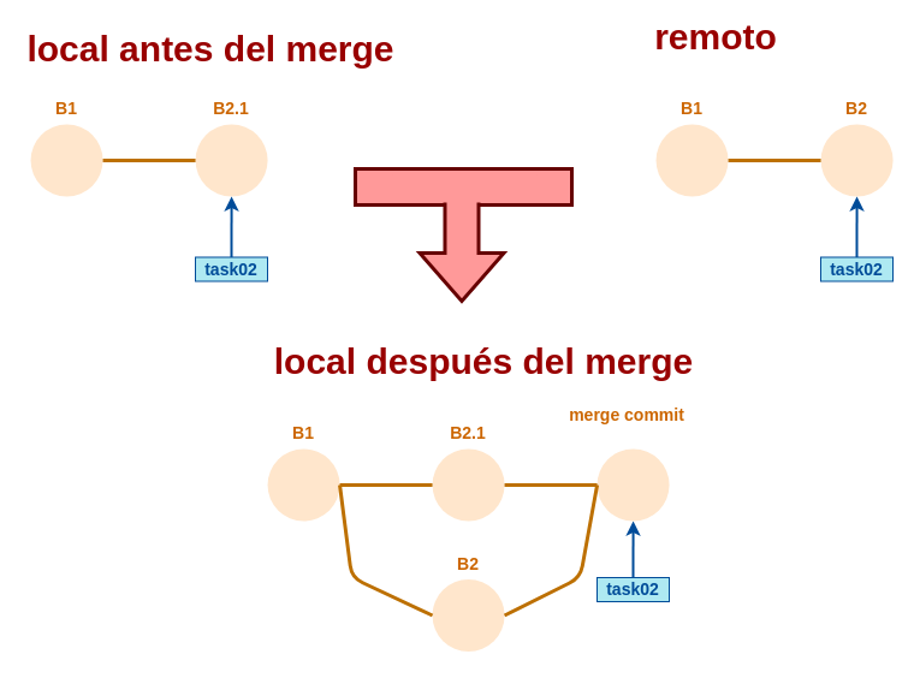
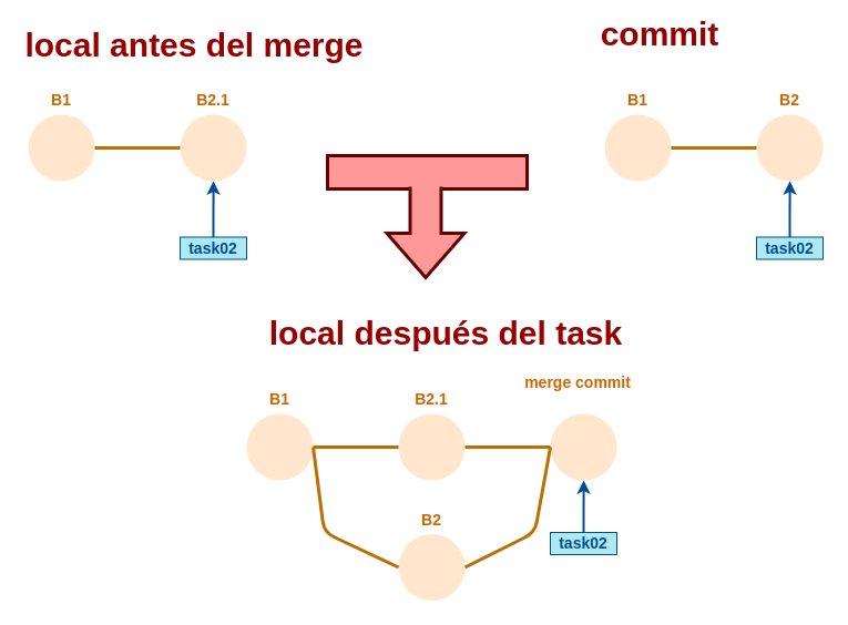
  <mxCell id="0" />
  <mxCell id="1" parent="0" />
  <mxCell id="2" value="" style="rounded=0;whiteSpace=wrap;html=1;strokeColor=#660000;strokeWidth=3;fillColor=#FF9999;fontSize=30;fontColor=#990000;" vertex="1" parent="1"><mxGeometry x="295" y="140" width="180" height="30" as="geometry" /></mxCell>
  <mxCell id="3" value="" style="ellipse;whiteSpace=wrap;html=1;aspect=fixed;fillColor=#FFE6CC;strokeColor=none;" parent="1" vertex="1"><mxGeometry x="25.059" y="103" width="60" height="60" as="geometry" /></mxCell>
  <mxCell id="4" value="" style="ellipse;whiteSpace=wrap;html=1;aspect=fixed;fillColor=#FFE6CC;strokeColor=none;" parent="1" vertex="1"><mxGeometry x="162.059" y="103" width="60" height="60" as="geometry" /></mxCell>
  <mxCell id="5" value="" style="endArrow=none;html=1;entryX=1;entryY=0.5;entryDx=0;entryDy=0;exitX=0;exitY=0.5;exitDx=0;exitDy=0;endFill=0;fillColor=#f0a30a;strokeColor=#BD7000;strokeWidth=3;" parent="1" source="4" target="3" edge="1"><mxGeometry width="50" height="50" relative="1" as="geometry"><mxPoint x="25.059" y="253" as="sourcePoint" /><mxPoint x="75.059" y="203" as="targetPoint" /></mxGeometry></mxCell>
  <mxCell id="6" value="B1" style="text;html=1;strokeColor=none;fillColor=none;align=center;verticalAlign=middle;whiteSpace=wrap;rounded=0;fontStyle=1;fontSize=14;fontColor=#CC6600;" parent="1" vertex="1"><mxGeometry x="35.059" y="80" width="40" height="20" as="geometry" /></mxCell>
  <mxCell id="7" value="B2.1" style="text;html=1;strokeColor=none;fillColor=none;align=center;verticalAlign=middle;whiteSpace=wrap;rounded=0;fontStyle=1;fontSize=14;fontColor=#CC6600;" parent="1" vertex="1"><mxGeometry x="172.059" y="80" width="40" height="20" as="geometry" /></mxCell>
  <mxCell id="8" value="task02" style="text;html=1;strokeColor=#004C99;fillColor=#AEE9F2;align=center;verticalAlign=middle;whiteSpace=wrap;rounded=0;fontStyle=1;fontSize=14;fontColor=#004C99;" vertex="1" parent="1"><mxGeometry x="162" y="213.5" width="60" height="20" as="geometry" /></mxCell>
  <mxCell id="9" value="" style="endArrow=classic;html=1;strokeColor=#004C99;fillColor=#FFB366;fontColor=#07733D;exitX=0.5;exitY=0;exitDx=0;exitDy=0;strokeWidth=2;entryX=0.5;entryY=1;entryDx=0;entryDy=0;" edge="1" parent="1" source="8" target="4"><mxGeometry width="50" height="50" relative="1" as="geometry"><mxPoint x="202" y="56" as="sourcePoint" /><mxPoint x="225" y="180" as="targetPoint" /></mxGeometry></mxCell>
  <mxCell id="10" value="local antes del merge" style="text;html=1;strokeColor=none;fillColor=none;align=center;verticalAlign=middle;whiteSpace=wrap;rounded=0;fontSize=30;fontColor=#990000;fontStyle=1" vertex="1" parent="1"><mxGeometry x="20" y="30" width="310" height="20" as="geometry" /></mxCell>
  <mxCell id="11" value="" style="ellipse;whiteSpace=wrap;html=1;aspect=fixed;fillColor=#FFE6CC;strokeColor=none;" vertex="1" parent="1"><mxGeometry x="545.059" y="103" width="60" height="60" as="geometry" /></mxCell>
  <mxCell id="12" value="" style="ellipse;whiteSpace=wrap;html=1;aspect=fixed;fillColor=#FFE6CC;strokeColor=none;" vertex="1" parent="1"><mxGeometry x="682.059" y="103" width="60" height="60" as="geometry" /></mxCell>
  <mxCell id="13" value="" style="endArrow=none;html=1;entryX=1;entryY=0.5;entryDx=0;entryDy=0;exitX=0;exitY=0.5;exitDx=0;exitDy=0;endFill=0;fillColor=#f0a30a;strokeColor=#BD7000;strokeWidth=3;" edge="1" parent="1" source="12" target="11"><mxGeometry width="50" height="50" relative="1" as="geometry"><mxPoint x="545.059" y="253" as="sourcePoint" /><mxPoint x="595.059" y="203" as="targetPoint" /></mxGeometry></mxCell>
  <mxCell id="14" value="B1" style="text;html=1;strokeColor=none;fillColor=none;align=center;verticalAlign=middle;whiteSpace=wrap;rounded=0;fontStyle=1;fontSize=14;fontColor=#CC6600;" vertex="1" parent="1"><mxGeometry x="555.059" y="80" width="40" height="20" as="geometry" /></mxCell>
  <mxCell id="15" value="B2" style="text;html=1;strokeColor=none;fillColor=none;align=center;verticalAlign=middle;whiteSpace=wrap;rounded=0;fontStyle=1;fontSize=14;fontColor=#CC6600;" vertex="1" parent="1"><mxGeometry x="692.059" y="80" width="40" height="20" as="geometry" /></mxCell>
  <mxCell id="16" value="task02" style="text;html=1;strokeColor=#004C99;fillColor=#AEE9F2;align=center;verticalAlign=middle;whiteSpace=wrap;rounded=0;fontStyle=1;fontSize=14;fontColor=#004C99;" vertex="1" parent="1"><mxGeometry x="682" y="213.5" width="60" height="20" as="geometry" /></mxCell>
  <mxCell id="17" value="" style="endArrow=classic;html=1;strokeColor=#004C99;fillColor=#FFB366;fontColor=#07733D;exitX=0.5;exitY=0;exitDx=0;exitDy=0;strokeWidth=2;entryX=0.5;entryY=1;entryDx=0;entryDy=0;" edge="1" parent="1" source="16" target="12"><mxGeometry width="50" height="50" relative="1" as="geometry"><mxPoint x="722" y="56" as="sourcePoint" /><mxPoint x="745" y="180" as="targetPoint" /></mxGeometry></mxCell>
- <mxCell id="18" value="remoto" style="text;html=1;strokeColor=none;fillColor=none;align=center;verticalAlign=middle;whiteSpace=wrap;rounded=0;fontSize=30;fontColor=#990000;fontStyle=1" vertex="1" parent="1"><mxGeometry x="545" y="20" width="100" height="20" as="geometry" /></mxCell>
+ <mxCell id="18" value="commit" style="text;html=1;strokeColor=none;fillColor=none;align=center;verticalAlign=middle;whiteSpace=wrap;rounded=0;fontSize=30;fontColor=#990000;fontStyle=1" vertex="1" parent="1"><mxGeometry x="545" y="20" width="100" height="20" as="geometry" /></mxCell>
  <mxCell id="19" value="" style="ellipse;whiteSpace=wrap;html=1;aspect=fixed;fillColor=#FFE6CC;strokeColor=none;" vertex="1" parent="1"><mxGeometry x="222.059" y="373" width="60" height="60" as="geometry" /></mxCell>
  <mxCell id="20" value="" style="ellipse;whiteSpace=wrap;html=1;aspect=fixed;fillColor=#FFE6CC;strokeColor=none;" vertex="1" parent="1"><mxGeometry x="359.059" y="373" width="60" height="60" as="geometry" /></mxCell>
  <mxCell id="21" value="" style="endArrow=none;html=1;entryX=1;entryY=0.5;entryDx=0;entryDy=0;exitX=0;exitY=0.5;exitDx=0;exitDy=0;endFill=0;fillColor=#f0a30a;strokeColor=#BD7000;strokeWidth=3;" edge="1" parent="1" source="20" target="19"><mxGeometry width="50" height="50" relative="1" as="geometry"><mxPoint x="222.059" y="523" as="sourcePoint" /><mxPoint x="272.059" y="473" as="targetPoint" /></mxGeometry></mxCell>
  <mxCell id="22" value="B1" style="text;html=1;strokeColor=none;fillColor=none;align=center;verticalAlign=middle;whiteSpace=wrap;rounded=0;fontStyle=1;fontSize=14;fontColor=#CC6600;" vertex="1" parent="1"><mxGeometry x="232.059" y="350" width="40" height="20" as="geometry" /></mxCell>
  <mxCell id="23" value="B2.1" style="text;html=1;strokeColor=none;fillColor=none;align=center;verticalAlign=middle;whiteSpace=wrap;rounded=0;fontStyle=1;fontSize=14;fontColor=#CC6600;" vertex="1" parent="1"><mxGeometry x="369.059" y="350" width="40" height="20" as="geometry" /></mxCell>
  <mxCell id="24" value="task02" style="text;html=1;strokeColor=#004C99;fillColor=#AEE9F2;align=center;verticalAlign=middle;whiteSpace=wrap;rounded=0;fontStyle=1;fontSize=14;fontColor=#004C99;" vertex="1" parent="1"><mxGeometry x="496" y="480" width="60" height="20" as="geometry" /></mxCell>
  <mxCell id="25" value="" style="endArrow=classic;html=1;strokeColor=#004C99;fillColor=#FFB366;fontColor=#07733D;exitX=0.5;exitY=0;exitDx=0;exitDy=0;strokeWidth=2;entryX=0.5;entryY=1;entryDx=0;entryDy=0;" edge="1" parent="1" source="24" target="27"><mxGeometry width="50" height="50" relative="1" as="geometry"><mxPoint x="399" y="326" as="sourcePoint" /><mxPoint x="422" y="450" as="targetPoint" /></mxGeometry></mxCell>
- <mxCell id="26" value="local después del merge" style="text;html=1;strokeColor=none;fillColor=none;align=center;verticalAlign=middle;whiteSpace=wrap;rounded=0;fontSize=30;fontColor=#990000;fontStyle=1" vertex="1" parent="1"><mxGeometry x="222" y="290" width="360" height="20" as="geometry" /></mxCell>
+ <mxCell id="26" value="local después del task" style="text;html=1;strokeColor=none;fillColor=none;align=center;verticalAlign=middle;whiteSpace=wrap;rounded=0;fontSize=30;fontColor=#990000;fontStyle=1" vertex="1" parent="1"><mxGeometry x="222" y="290" width="360" height="20" as="geometry" /></mxCell>
  <mxCell id="27" value="" style="ellipse;whiteSpace=wrap;html=1;aspect=fixed;fillColor=#FFE6CC;strokeColor=none;" vertex="1" parent="1"><mxGeometry x="496.059" y="373" width="60" height="60" as="geometry" /></mxCell>
  <mxCell id="28" value="" style="endArrow=none;html=1;exitX=0;exitY=0.5;exitDx=0;exitDy=0;endFill=0;fillColor=#f0a30a;strokeColor=#BD7000;strokeWidth=3;entryX=1;entryY=0.5;entryDx=0;entryDy=0;" edge="1" parent="1" source="27" target="20"><mxGeometry width="50" height="50" relative="1" as="geometry"><mxPoint x="359.059" y="523" as="sourcePoint" /><mxPoint x="422" y="370" as="targetPoint" /></mxGeometry></mxCell>
  <mxCell id="29" value="merge commit" style="text;html=1;strokeColor=none;fillColor=none;align=center;verticalAlign=middle;whiteSpace=wrap;rounded=0;fontStyle=1;fontSize=14;fontColor=#CC6600;" vertex="1" parent="1"><mxGeometry x="456" y="335" width="130" height="20" as="geometry" /></mxCell>
  <mxCell id="30" value="" style="ellipse;whiteSpace=wrap;html=1;aspect=fixed;fillColor=#FFE6CC;strokeColor=none;" vertex="1" parent="1"><mxGeometry x="359.059" y="481.5" width="60" height="60" as="geometry" /></mxCell>
  <mxCell id="31" value="B2" style="text;html=1;strokeColor=none;fillColor=none;align=center;verticalAlign=middle;whiteSpace=wrap;rounded=0;fontStyle=1;fontSize=14;fontColor=#CC6600;" vertex="1" parent="1"><mxGeometry x="369.059" y="458.5" width="40" height="20" as="geometry" /></mxCell>
  <mxCell id="32" value="" style="endArrow=none;html=1;entryX=1;entryY=0.5;entryDx=0;entryDy=0;exitX=0;exitY=0.5;exitDx=0;exitDy=0;endFill=0;fillColor=#f0a30a;strokeColor=#BD7000;strokeWidth=3;" edge="1" parent="1" source="30" target="19"><mxGeometry width="50" height="50" relative="1" as="geometry"><mxPoint x="369.059" y="413" as="sourcePoint" /><mxPoint x="292.059" y="413" as="targetPoint" /><Array as="points"><mxPoint x="292" y="480" /></Array></mxGeometry></mxCell>
  <mxCell id="33" value="" style="endArrow=none;html=1;entryX=0;entryY=0.5;entryDx=0;entryDy=0;exitX=1;exitY=0.5;exitDx=0;exitDy=0;endFill=0;fillColor=#f0a30a;strokeColor=#BD7000;strokeWidth=3;" edge="1" parent="1" source="30" target="27"><mxGeometry width="50" height="50" relative="1" as="geometry"><mxPoint x="556.059" y="541.5" as="sourcePoint" /><mxPoint x="479.059" y="433" as="targetPoint" /><Array as="points"><mxPoint x="482" y="480" /></Array></mxGeometry></mxCell>
  <mxCell id="34" value="" style="html=1;shadow=0;dashed=0;align=center;verticalAlign=middle;shape=mxgraph.arrows2.arrow;dy=0.6;dx=40;direction=south;notch=0;strokeColor=#660000;strokeWidth=3;fillColor=#FF9999;fontSize=30;fontColor=#990000;" vertex="1" parent="1"><mxGeometry x="348.5" y="150" width="70" height="100" as="geometry" /></mxCell>
  <mxCell id="35" value="" style="rounded=0;whiteSpace=wrap;html=1;strokeColor=none;strokeWidth=3;fillColor=#FF9999;fontSize=30;fontColor=#990000;" vertex="1" parent="1"><mxGeometry x="326" y="145" width="120" height="23" as="geometry" /></mxCell>
